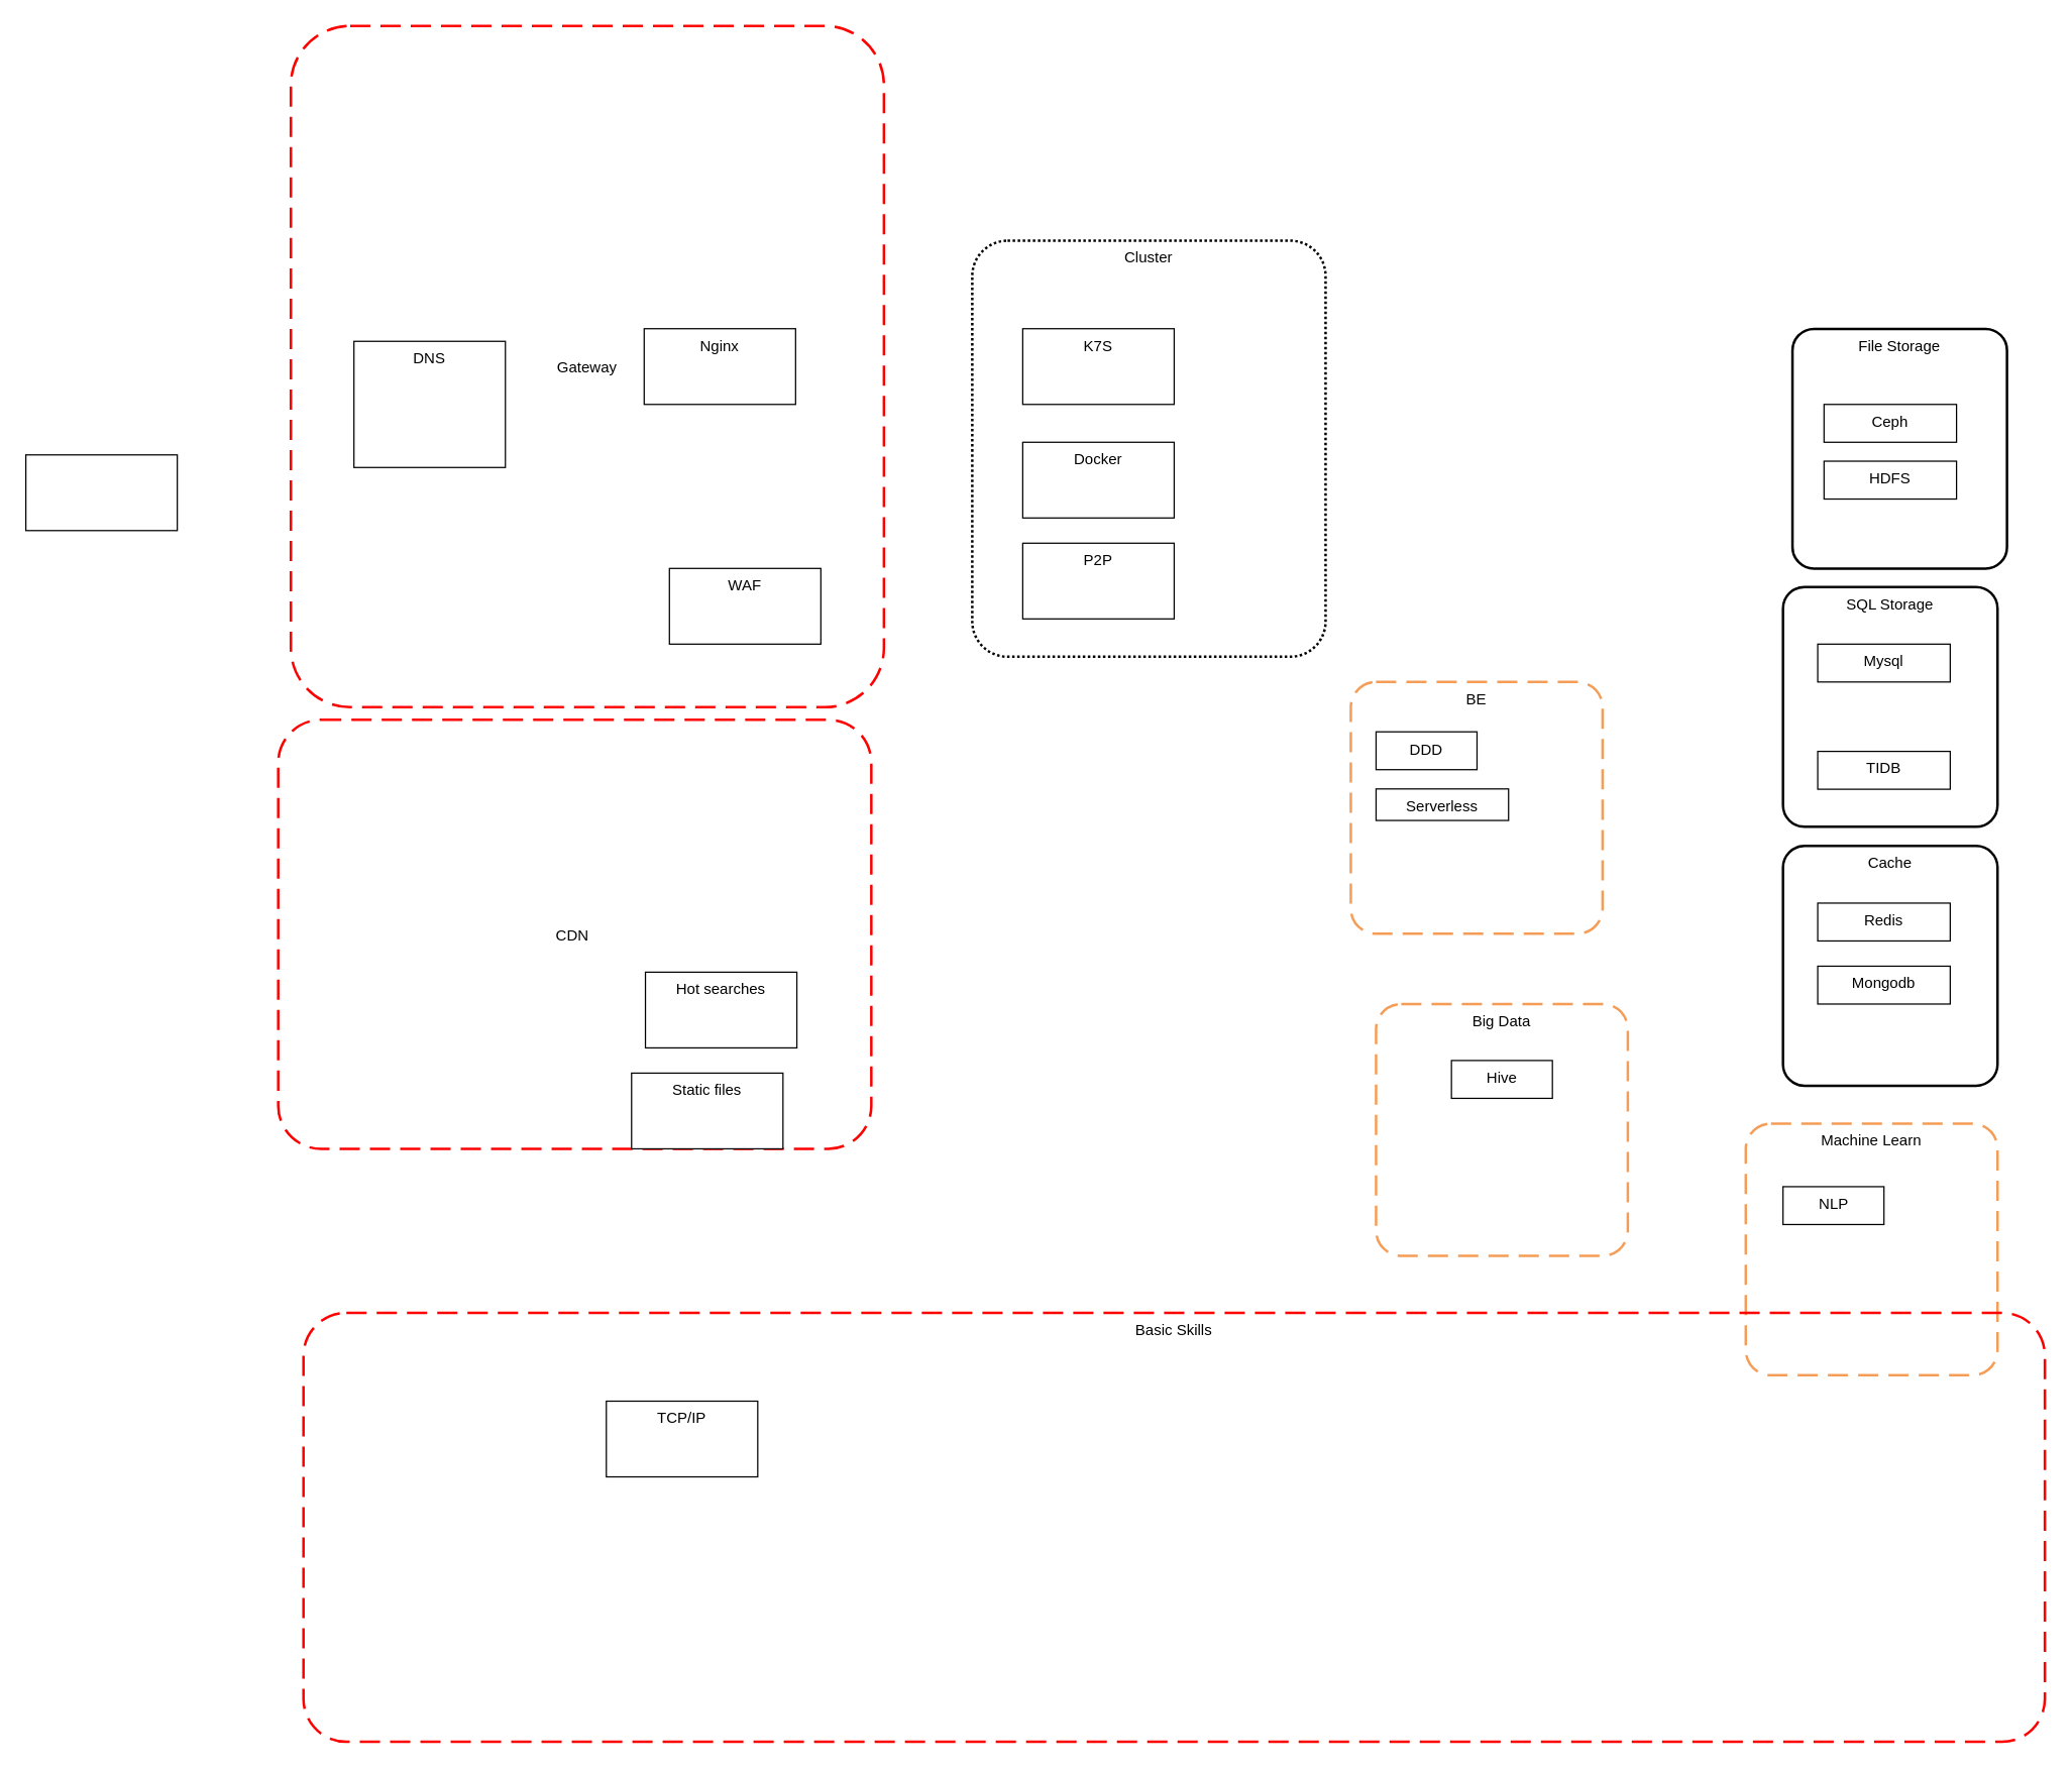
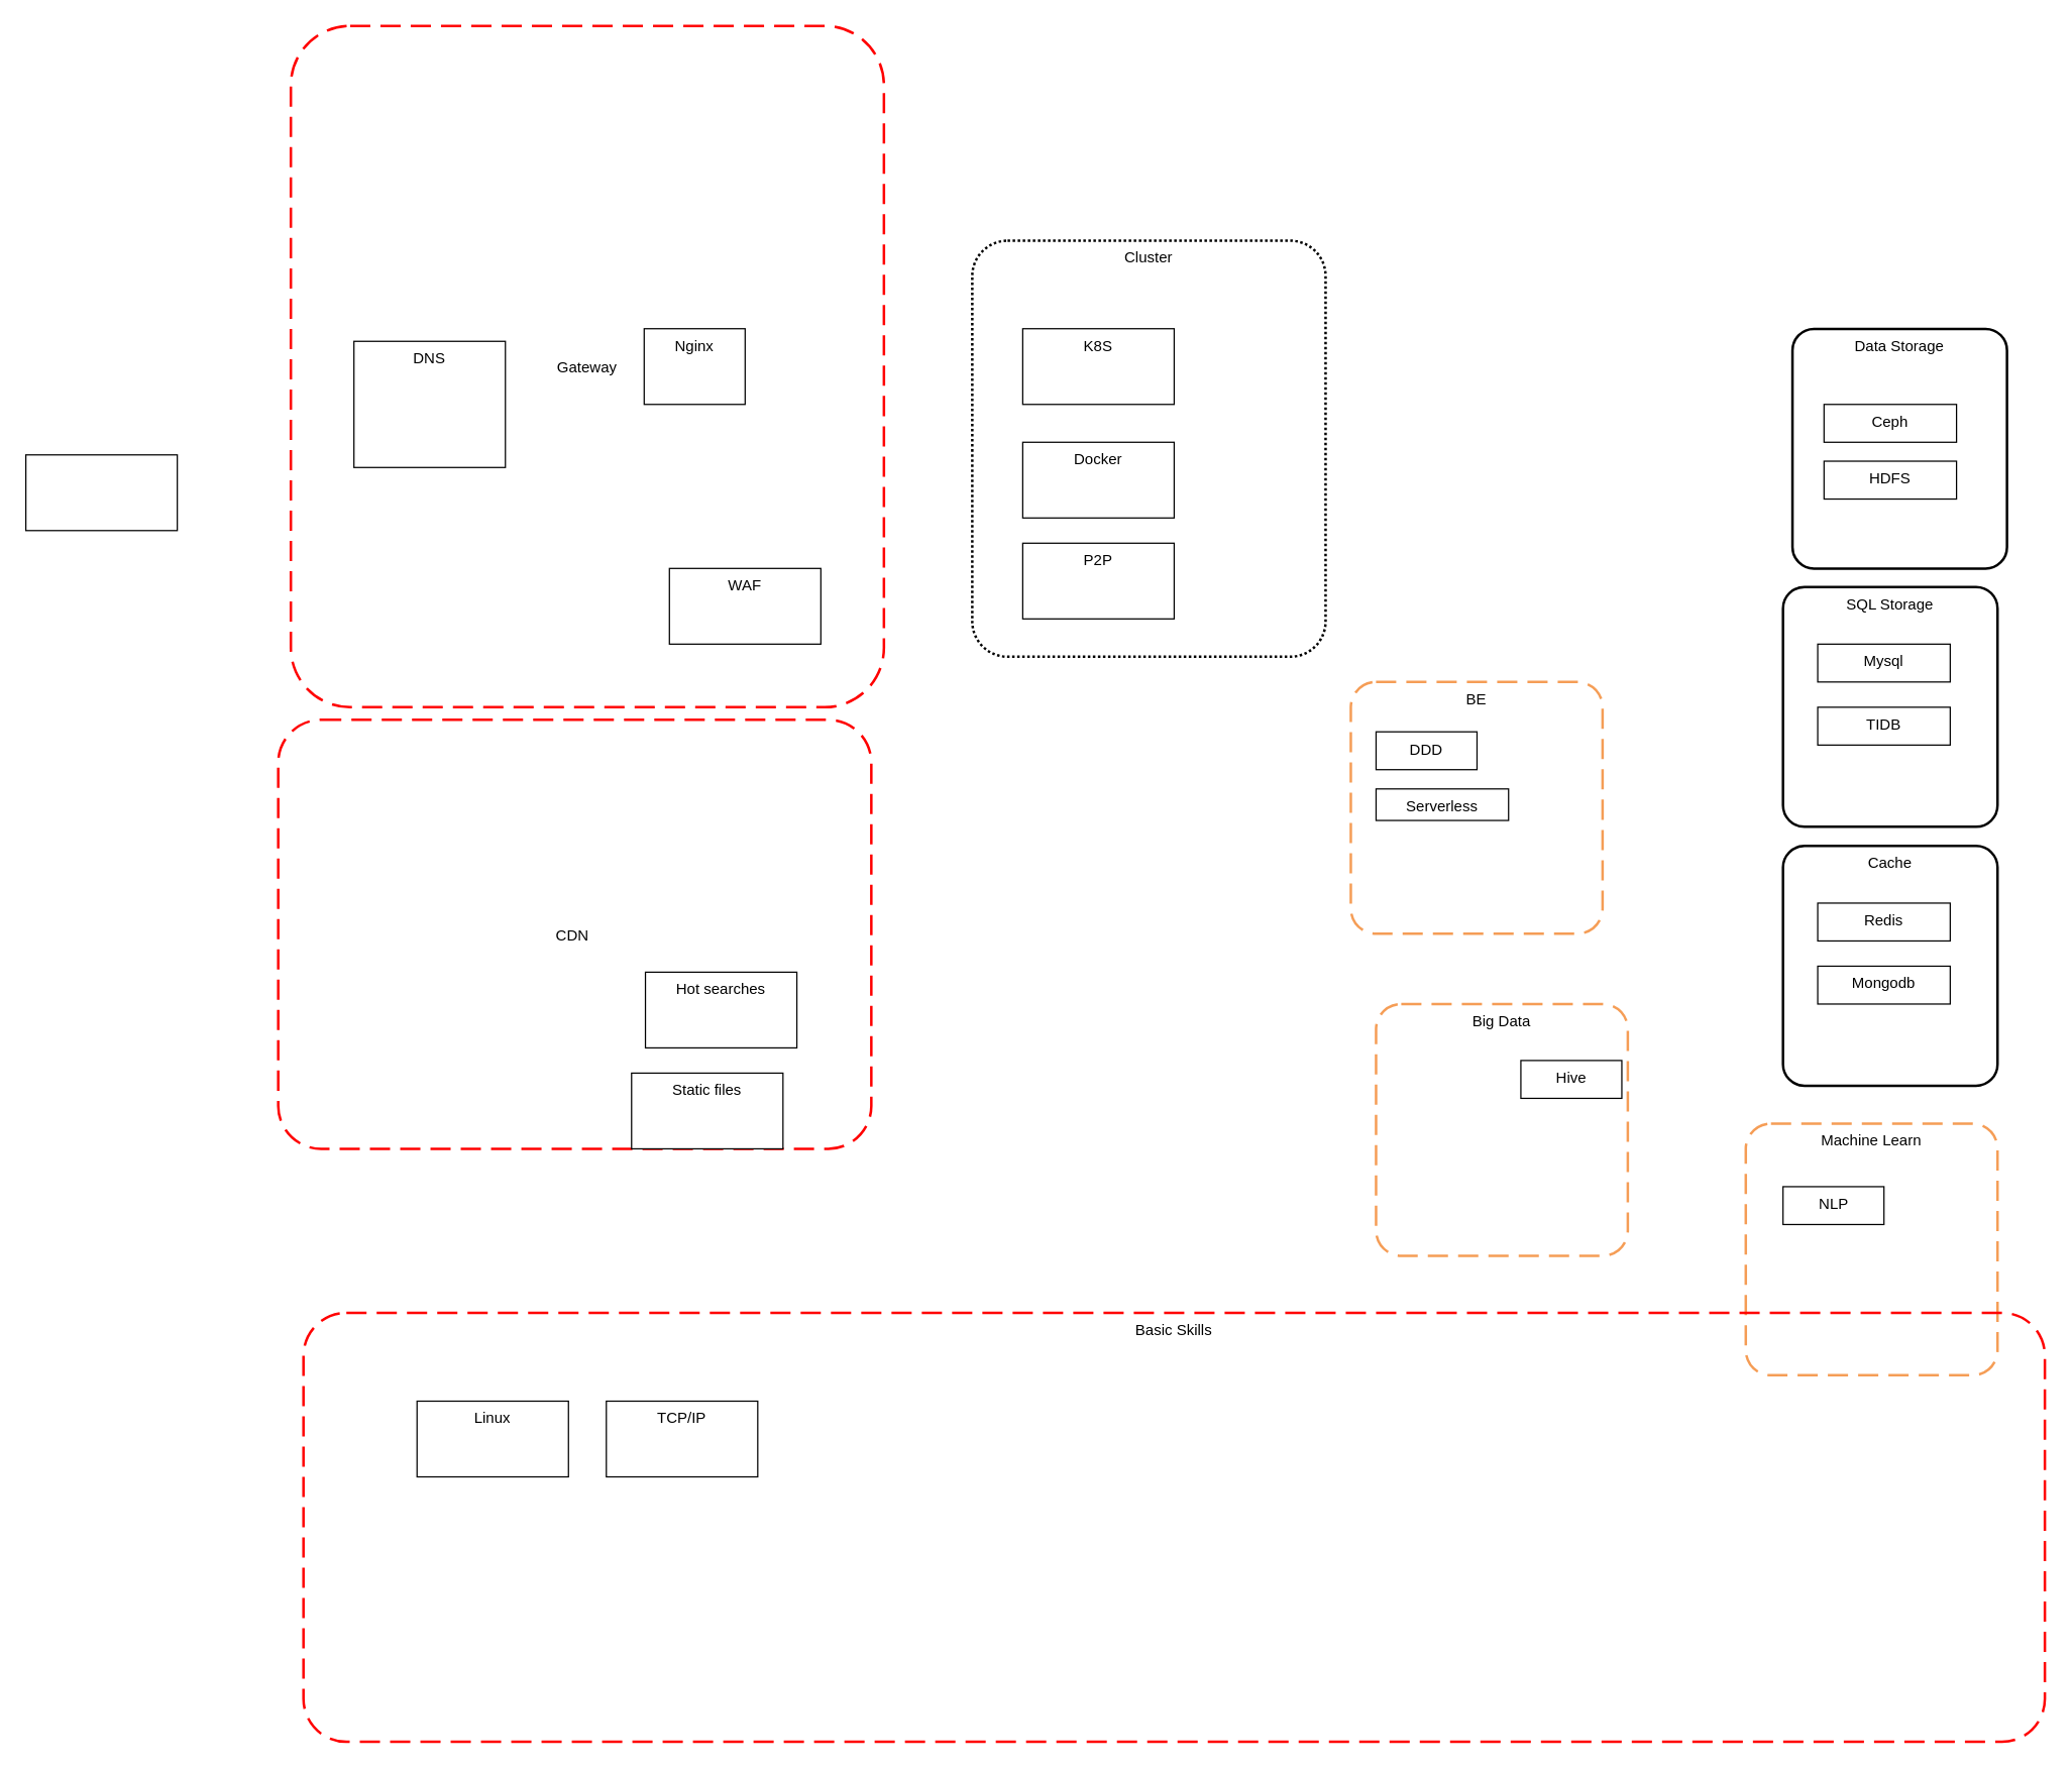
  <mxCell id="0" />
  <mxCell id="1" parent="0" />
  <mxCell id="2" value="" style="rounded=0;whiteSpace=wrap;html=1;" parent="1" vertex="1"><mxGeometry x="20" y="360" width="120" height="60" as="geometry" /></mxCell>
  <mxCell id="3" value="Gateway" style="rounded=1;arcSize=10;dashed=1;strokeColor=#ff0000;fillColor=none;gradientColor=none;dashPattern=8 4;strokeWidth=2;" parent="1" vertex="1"><mxGeometry x="230" y="20" width="470" height="540" as="geometry" /></mxCell>
  <mxCell id="4" value="CDN " style="rounded=1;arcSize=10;dashed=1;strokeColor=#ff0000;fillColor=none;gradientColor=none;dashPattern=8 4;strokeWidth=2;" vertex="1" parent="1"><mxGeometry x="220" y="570" width="470" height="340" as="geometry" /></mxCell>
  <mxCell id="5" value="Cluster" style="rounded=1;arcSize=10;dashed=1;fillColor=none;gradientColor=none;dashPattern=1 1;strokeWidth=2;verticalAlign=top;" vertex="1" parent="1"><mxGeometry x="770" y="190.25" width="280" height="329.75" as="geometry" /></mxCell>
  <mxCell id="6" value="WAF" style="rounded=0;whiteSpace=wrap;html=1;verticalAlign=top;" vertex="1" parent="1"><mxGeometry x="530" y="450" width="120" height="60" as="geometry" /></mxCell>
  <mxCell id="7" value="DNS" style="rounded=0;whiteSpace=wrap;html=1;verticalAlign=top;" vertex="1" parent="1"><mxGeometry x="280" y="270" width="120" height="100" as="geometry" /></mxCell>
- <mxCell id="8" value="Nginx" style="rounded=0;whiteSpace=wrap;html=1;verticalAlign=top;" vertex="1" parent="1"><mxGeometry x="510" y="260" width="120" height="60" as="geometry" /></mxCell>
- <mxCell id="9" value="K7S" style="rounded=0;whiteSpace=wrap;html=1;verticalAlign=top;" vertex="1" parent="1"><mxGeometry x="810" y="260" width="120" height="60" as="geometry" /></mxCell>
+ <mxCell id="8" value="Nginx" style="rounded=0;whiteSpace=wrap;html=1;verticalAlign=top;" vertex="1" parent="1"><mxGeometry x="510" y="260" width="80" height="60" as="geometry" /></mxCell>
+ <mxCell id="9" value="K8S" style="rounded=0;whiteSpace=wrap;html=1;verticalAlign=top;" vertex="1" parent="1"><mxGeometry x="810" y="260" width="120" height="60" as="geometry" /></mxCell>
  <mxCell id="10" value="BE" style="rounded=1;arcSize=10;dashed=1;strokeColor=#F59D56;fillColor=none;gradientColor=none;dashPattern=8 4;strokeWidth=2;verticalAlign=top;" vertex="1" parent="1"><mxGeometry x="1070" y="540" width="199.5" height="199.5" as="geometry" /></mxCell>
  <mxCell id="11" value="DDD" style="rounded=0;whiteSpace=wrap;html=1;verticalAlign=top;" vertex="1" parent="1"><mxGeometry x="1090" y="579.5" width="80" height="30" as="geometry" /></mxCell>
  <mxCell id="12" value="Serverless" style="rounded=0;whiteSpace=wrap;html=1;verticalAlign=top;" vertex="1" parent="1"><mxGeometry x="1090" y="624.75" width="105" height="25" as="geometry" /></mxCell>
  <mxCell id="13" value="Docker" style="rounded=0;whiteSpace=wrap;html=1;verticalAlign=top;" vertex="1" parent="1"><mxGeometry x="810" y="350" width="120" height="60" as="geometry" /></mxCell>
  <mxCell id="14" value="P2P" style="rounded=0;whiteSpace=wrap;html=1;verticalAlign=top;" vertex="1" parent="1"><mxGeometry x="810" y="430" width="120" height="60" as="geometry" /></mxCell>
  <mxCell id="15" value="Static files" style="rounded=0;whiteSpace=wrap;html=1;verticalAlign=top;" vertex="1" parent="1"><mxGeometry x="500" y="850" width="120" height="60" as="geometry" /></mxCell>
  <mxCell id="16" value="Hot searches" style="rounded=0;whiteSpace=wrap;html=1;verticalAlign=top;" vertex="1" parent="1"><mxGeometry x="511" y="770" width="120" height="60" as="geometry" /></mxCell>
- <mxCell id="17" value="File Storage" style="rounded=1;arcSize=10;dashed=0;fillColor=none;gradientColor=none;strokeWidth=2;verticalAlign=top;" vertex="1" parent="1"><mxGeometry x="1420" y="260.13" width="170" height="190" as="geometry" /></mxCell>
+ <mxCell id="17" value="Data Storage" style="rounded=1;arcSize=10;dashed=0;fillColor=none;gradientColor=none;strokeWidth=2;verticalAlign=top;" vertex="1" parent="1"><mxGeometry x="1420" y="260.13" width="170" height="190" as="geometry" /></mxCell>
  <mxCell id="18" value="Ceph" style="rounded=0;whiteSpace=wrap;html=1;verticalAlign=top;" vertex="1" parent="1"><mxGeometry x="1445" y="320" width="105" height="30" as="geometry" /></mxCell>
  <mxCell id="19" value="HDFS" style="rounded=0;whiteSpace=wrap;html=1;verticalAlign=top;" vertex="1" parent="1"><mxGeometry x="1445" y="365" width="105" height="30" as="geometry" /></mxCell>
  <mxCell id="20" value="SQL Storage" style="rounded=1;arcSize=10;dashed=0;fillColor=none;gradientColor=none;strokeWidth=2;verticalAlign=top;" vertex="1" parent="1"><mxGeometry x="1412.5" y="464.75" width="170" height="190" as="geometry" /></mxCell>
  <mxCell id="21" value="Mysql" style="rounded=0;whiteSpace=wrap;html=1;verticalAlign=top;" vertex="1" parent="1"><mxGeometry x="1440" y="510" width="105" height="30" as="geometry" /></mxCell>
- <mxCell id="22" value="TIDB" style="rounded=0;whiteSpace=wrap;html=1;verticalAlign=top;" vertex="1" parent="1"><mxGeometry x="1440" y="595" width="105" height="30" as="geometry" /></mxCell>
+ <mxCell id="22" value="TIDB" style="rounded=0;whiteSpace=wrap;html=1;verticalAlign=top;" vertex="1" parent="1"><mxGeometry x="1440" y="560" width="105" height="30" as="geometry" /></mxCell>
  <mxCell id="23" value="Cache" style="rounded=1;arcSize=10;dashed=0;fillColor=none;gradientColor=none;strokeWidth=2;verticalAlign=top;" vertex="1" parent="1"><mxGeometry x="1412.5" y="670" width="170" height="190" as="geometry" /></mxCell>
  <mxCell id="24" value="Redis" style="rounded=0;whiteSpace=wrap;html=1;verticalAlign=top;" vertex="1" parent="1"><mxGeometry x="1440" y="715.25" width="105" height="30" as="geometry" /></mxCell>
  <mxCell id="25" value="Mongodb" style="rounded=0;whiteSpace=wrap;html=1;verticalAlign=top;" vertex="1" parent="1"><mxGeometry x="1440" y="765.25" width="105" height="30" as="geometry" /></mxCell>
  <mxCell id="26" value="Big Data" style="rounded=1;arcSize=10;dashed=1;strokeColor=#F59D56;fillColor=none;gradientColor=none;dashPattern=8 4;strokeWidth=2;verticalAlign=top;" vertex="1" parent="1"><mxGeometry x="1090" y="795.25" width="199.5" height="199.5" as="geometry" /></mxCell>
  <mxCell id="27" value="Machine Learn" style="rounded=1;arcSize=10;dashed=1;strokeColor=#F59D56;fillColor=none;gradientColor=none;dashPattern=8 4;strokeWidth=2;verticalAlign=top;" vertex="1" parent="1"><mxGeometry x="1383" y="890" width="199.5" height="199.5" as="geometry" /></mxCell>
- <mxCell id="28" value="Hive" style="rounded=0;whiteSpace=wrap;html=1;verticalAlign=top;" vertex="1" parent="1"><mxGeometry x="1149.75" y="840" width="80" height="30" as="geometry" /></mxCell>
+ <mxCell id="28" value="Hive" style="rounded=0;whiteSpace=wrap;html=1;verticalAlign=top;" vertex="1" parent="1"><mxGeometry x="1204.75" y="840" width="80" height="30" as="geometry" /></mxCell>
  <mxCell id="29" value="NLP" style="rounded=0;whiteSpace=wrap;html=1;verticalAlign=top;" vertex="1" parent="1"><mxGeometry x="1412.5" y="940" width="80" height="30" as="geometry" /></mxCell>
  <mxCell id="30" value="Basic Skills" style="rounded=1;arcSize=10;dashed=1;strokeColor=#ff0000;fillColor=none;gradientColor=none;dashPattern=8 4;strokeWidth=2;verticalAlign=top;" vertex="1" parent="1"><mxGeometry y="1040" width="1380" height="340" as="geometry" x="240" /></mxCell>
+ <mxCell id="31" value="Linux" style="rounded=0;whiteSpace=wrap;html=1;verticalAlign=top;" vertex="1" parent="1"><mxGeometry x="330" y="1110" width="120" height="60" as="geometry" /></mxCell>
  <mxCell id="32" value="TCP/IP" style="rounded=0;whiteSpace=wrap;html=1;verticalAlign=top;" vertex="1" parent="1"><mxGeometry x="480" y="1110" width="120" height="60" as="geometry" /></mxCell>
